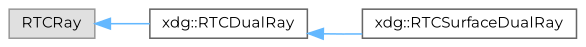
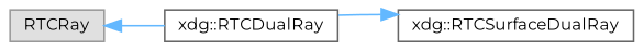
  digraph {
    fontname=Montserrat
    rankdir=LR
    node [color=grey40 fillcolor=white fontname=Montserrat fontsize=10 shape=box style=filled]
    edge [color=steelblue1 dir=back fontname=Montserrat fontsize=10 labelfontname=Helvetica labelfontsize=10 style=solid]
    n1 [color=grey60 fillcolor="#E0E0E0" height=0.2 label=RTCRay width=0.4]
    n2 [height=0.2 label="xdg::RTCDualRay" width=0.4]
    n3 [height=0.2 label="xdg::RTCSurfaceDualRay" width=0.4]
    n1 -> n2
-   n2 -> n3
+   n3 -> n2
  }
